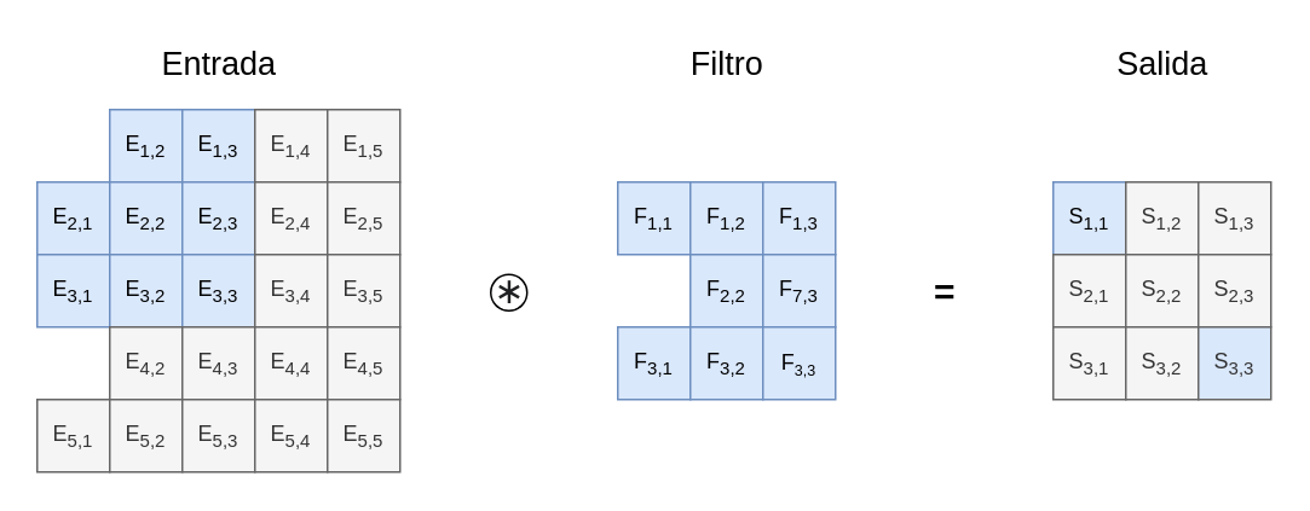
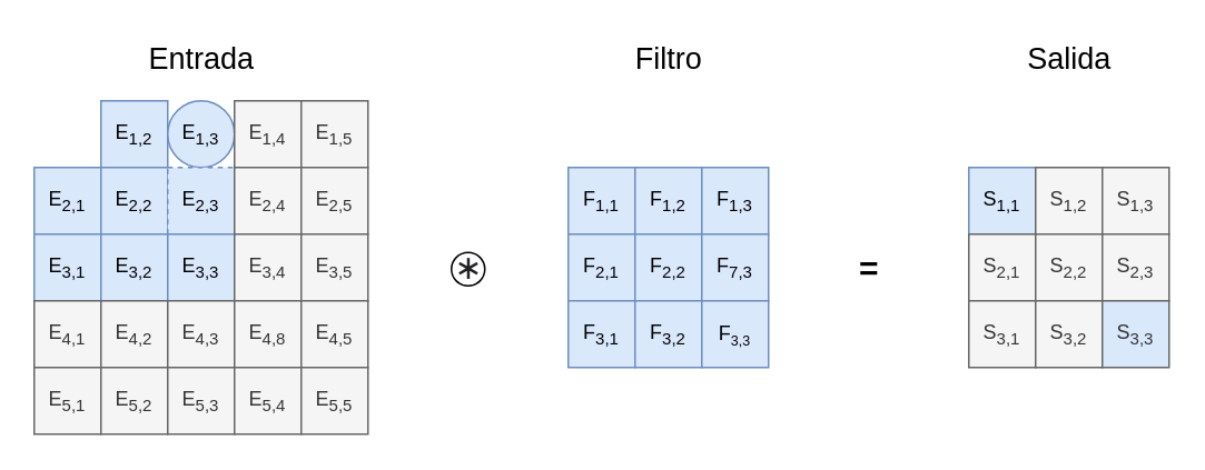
  <mxCell id="0" />
  <mxCell id="1" parent="0" />
  <mxCell id="2" value="E&lt;sub&gt;1,2&lt;/sub&gt;" style="whiteSpace=wrap;html=1;aspect=fixed;fillColor=#dae8fc;strokeColor=#6c8ebf;" vertex="1" parent="1"><mxGeometry x="60" y="60" width="40" height="40" as="geometry" /></mxCell>
- <mxCell id="3" value="E&lt;sub&gt;1,3&lt;/sub&gt;" style="whiteSpace=wrap;html=1;aspect=fixed;fillColor=#dae8fc;strokeColor=#6c8ebf;" vertex="1" parent="1"><mxGeometry x="100" y="60" width="40" height="40" as="geometry" /></mxCell>
+ <mxCell id="3" value="E&lt;sub&gt;1,3&lt;/sub&gt;" style="ellipse;whiteSpace=wrap;html=1;aspect=fixed;fillColor=#dae8fc;strokeColor=#6c8ebf;" vertex="1" parent="1"><mxGeometry x="100" y="60" width="40" height="40" as="geometry" /></mxCell>
  <mxCell id="4" value="E&lt;sub&gt;1,4&lt;/sub&gt;" style="whiteSpace=wrap;html=1;aspect=fixed;fillColor=#f5f5f5;strokeColor=#666666;fontColor=#333333;" vertex="1" parent="1"><mxGeometry x="140" y="60" width="40" height="40" as="geometry" /></mxCell>
  <mxCell id="5" value="E&lt;sub&gt;1,5&lt;/sub&gt;" style="whiteSpace=wrap;html=1;aspect=fixed;fillColor=#f5f5f5;strokeColor=#666666;fontColor=#333333;" vertex="1" parent="1"><mxGeometry x="180" y="60" width="40" height="40" as="geometry" /></mxCell>
  <mxCell id="6" value="E&lt;sub&gt;2,1&lt;/sub&gt;" style="whiteSpace=wrap;html=1;aspect=fixed;fillColor=#dae8fc;strokeColor=#6c8ebf;" vertex="1" parent="1"><mxGeometry x="20" y="100" width="40" height="40" as="geometry" /></mxCell>
  <mxCell id="7" value="E&lt;sub&gt;2,2&lt;/sub&gt;" style="whiteSpace=wrap;html=1;aspect=fixed;fillColor=#dae8fc;strokeColor=#6c8ebf;" vertex="1" parent="1"><mxGeometry x="60" y="100" width="40" height="40" as="geometry" /></mxCell>
- <mxCell id="8" value="E&lt;sub&gt;2,3&lt;/sub&gt;" style="whiteSpace=wrap;html=1;aspect=fixed;fillColor=#dae8fc;strokeColor=#6c8ebf;" vertex="1" parent="1"><mxGeometry x="100" y="100" width="40" height="40" as="geometry" /></mxCell>
+ <mxCell id="8" value="E&lt;sub&gt;2,3&lt;/sub&gt;" style="whiteSpace=wrap;html=1;aspect=fixed;fillColor=#dae8fc;strokeColor=#6c8ebf;dashed=1;" vertex="1" parent="1"><mxGeometry x="100" y="100" width="40" height="40" as="geometry" /></mxCell>
  <mxCell id="9" value="E&lt;sub&gt;2,4&lt;/sub&gt;" style="whiteSpace=wrap;html=1;aspect=fixed;fillColor=#f5f5f5;strokeColor=#666666;fontColor=#333333;" vertex="1" parent="1"><mxGeometry x="140" y="100" width="40" height="40" as="geometry" /></mxCell>
  <mxCell id="10" value="E&lt;sub&gt;2,5&lt;/sub&gt;" style="whiteSpace=wrap;html=1;aspect=fixed;fillColor=#f5f5f5;strokeColor=#666666;fontColor=#333333;" vertex="1" parent="1"><mxGeometry x="180" y="100" width="40" height="40" as="geometry" /></mxCell>
  <mxCell id="11" value="E&lt;sub&gt;3,1&lt;/sub&gt;" style="whiteSpace=wrap;html=1;aspect=fixed;fillColor=#dae8fc;strokeColor=#6c8ebf;" vertex="1" parent="1"><mxGeometry x="20" y="140" width="40" height="40" as="geometry" /></mxCell>
  <mxCell id="12" value="E&lt;sub&gt;3,2&lt;/sub&gt;" style="whiteSpace=wrap;html=1;aspect=fixed;fillColor=#dae8fc;strokeColor=#6c8ebf;" vertex="1" parent="1"><mxGeometry x="60" y="140" width="40" height="40" as="geometry" /></mxCell>
  <mxCell id="13" value="E&lt;sub&gt;3,3&lt;/sub&gt;" style="whiteSpace=wrap;html=1;aspect=fixed;fillColor=#dae8fc;strokeColor=#6c8ebf;" vertex="1" parent="1"><mxGeometry x="100" y="140" width="40" height="40" as="geometry" /></mxCell>
  <mxCell id="14" value="E&lt;sub&gt;3,4&lt;/sub&gt;" style="whiteSpace=wrap;html=1;aspect=fixed;fillColor=#f5f5f5;strokeColor=#666666;fontColor=#333333;" vertex="1" parent="1"><mxGeometry x="140" y="140" width="40" height="40" as="geometry" /></mxCell>
  <mxCell id="15" value="E&lt;sub&gt;3,5&lt;/sub&gt;" style="whiteSpace=wrap;html=1;aspect=fixed;fillColor=#f5f5f5;strokeColor=#666666;fontColor=#333333;" vertex="1" parent="1"><mxGeometry x="180" y="140" width="40" height="40" as="geometry" /></mxCell>
+ <mxCell id="16" value="E&lt;sub&gt;4,1&lt;/sub&gt;" style="whiteSpace=wrap;html=1;aspect=fixed;fillColor=#f5f5f5;strokeColor=#666666;fontColor=#333333;" vertex="1" parent="1"><mxGeometry x="20" y="180" width="40" height="40" as="geometry" /></mxCell>
  <mxCell id="17" value="E&lt;sub&gt;4,2&lt;/sub&gt;" style="whiteSpace=wrap;html=1;aspect=fixed;fillColor=#f5f5f5;strokeColor=#666666;fontColor=#333333;" vertex="1" parent="1"><mxGeometry x="60" y="180" width="40" height="40" as="geometry" /></mxCell>
  <mxCell id="18" value="E&lt;sub&gt;4,3&lt;/sub&gt;" style="whiteSpace=wrap;html=1;aspect=fixed;fillColor=#f5f5f5;strokeColor=#666666;fontColor=#333333;" vertex="1" parent="1"><mxGeometry x="100" y="180" width="40" height="40" as="geometry" /></mxCell>
- <mxCell id="19" value="E&lt;sub&gt;4,4&lt;/sub&gt;" style="whiteSpace=wrap;html=1;aspect=fixed;fillColor=#f5f5f5;strokeColor=#666666;fontColor=#333333;" vertex="1" parent="1"><mxGeometry x="140" y="180" width="40" height="40" as="geometry" /></mxCell>
+ <mxCell id="19" value="E&lt;sub&gt;4,8&lt;/sub&gt;" style="whiteSpace=wrap;html=1;aspect=fixed;fillColor=#f5f5f5;strokeColor=#666666;fontColor=#333333;" vertex="1" parent="1"><mxGeometry x="140" y="180" width="40" height="40" as="geometry" /></mxCell>
  <mxCell id="20" value="E&lt;sub&gt;4,5&lt;/sub&gt;" style="whiteSpace=wrap;html=1;aspect=fixed;fillColor=#f5f5f5;strokeColor=#666666;fontColor=#333333;" vertex="1" parent="1"><mxGeometry x="180" y="180" width="40" height="40" as="geometry" /></mxCell>
  <mxCell id="21" value="E&lt;sub&gt;5,1&lt;/sub&gt;" style="whiteSpace=wrap;html=1;aspect=fixed;fillColor=#f5f5f5;strokeColor=#666666;fontColor=#333333;" vertex="1" parent="1"><mxGeometry x="20" y="220" width="40" height="40" as="geometry" /></mxCell>
  <mxCell id="22" value="E&lt;sub&gt;5,2&lt;/sub&gt;" style="whiteSpace=wrap;html=1;aspect=fixed;fillColor=#f5f5f5;strokeColor=#666666;fontColor=#333333;" vertex="1" parent="1"><mxGeometry x="60" y="220" width="40" height="40" as="geometry" /></mxCell>
  <mxCell id="23" value="E&lt;sub&gt;5,3&lt;/sub&gt;" style="whiteSpace=wrap;html=1;aspect=fixed;fillColor=#f5f5f5;strokeColor=#666666;fontColor=#333333;" vertex="1" parent="1"><mxGeometry x="100" y="220" width="40" height="40" as="geometry" /></mxCell>
  <mxCell id="24" value="E&lt;sub&gt;5,4&lt;/sub&gt;" style="whiteSpace=wrap;html=1;aspect=fixed;fillColor=#f5f5f5;strokeColor=#666666;fontColor=#333333;" vertex="1" parent="1"><mxGeometry x="140" y="220" width="40" height="40" as="geometry" /></mxCell>
  <mxCell id="25" value="E&lt;sub&gt;5,5&lt;/sub&gt;" style="whiteSpace=wrap;html=1;aspect=fixed;fillColor=#f5f5f5;strokeColor=#666666;fontColor=#333333;" vertex="1" parent="1"><mxGeometry x="180" y="220" width="40" height="40" as="geometry" /></mxCell>
  <mxCell id="26" value="F&lt;sub&gt;1,1&lt;/sub&gt;" style="whiteSpace=wrap;html=1;aspect=fixed;fillColor=#dae8fc;strokeColor=#6c8ebf;" vertex="1" parent="1"><mxGeometry x="340" y="100" width="40" height="40" as="geometry" /></mxCell>
  <mxCell id="27" value="F&lt;sub&gt;1,2&lt;/sub&gt;" style="whiteSpace=wrap;html=1;aspect=fixed;fillColor=#dae8fc;strokeColor=#6c8ebf;" vertex="1" parent="1"><mxGeometry x="380" y="100" width="40" height="40" as="geometry" /></mxCell>
  <mxCell id="28" value="F&lt;sub&gt;1,3&lt;/sub&gt;" style="whiteSpace=wrap;html=1;aspect=fixed;fillColor=#dae8fc;strokeColor=#6c8ebf;" vertex="1" parent="1"><mxGeometry x="420" y="100" width="40" height="40" as="geometry" /></mxCell>
+ <mxCell id="29" value="F&lt;sub&gt;2,1&lt;/sub&gt;" style="whiteSpace=wrap;html=1;aspect=fixed;fillColor=#dae8fc;strokeColor=#6c8ebf;" vertex="1" parent="1"><mxGeometry x="340" y="140" width="40" height="40" as="geometry" /></mxCell>
  <mxCell id="30" value="F&lt;sub&gt;2,2&lt;/sub&gt;" style="whiteSpace=wrap;html=1;aspect=fixed;fillColor=#dae8fc;strokeColor=#6c8ebf;" vertex="1" parent="1"><mxGeometry x="380" y="140" width="40" height="40" as="geometry" /></mxCell>
  <mxCell id="31" value="F&lt;sub&gt;7,3&lt;/sub&gt;" style="whiteSpace=wrap;html=1;aspect=fixed;fillColor=#dae8fc;strokeColor=#6c8ebf;" vertex="1" parent="1"><mxGeometry x="420" y="140" width="40" height="40" as="geometry" /></mxCell>
  <mxCell id="32" value="F&lt;sub&gt;3,1&lt;/sub&gt;" style="whiteSpace=wrap;html=1;aspect=fixed;fillColor=#dae8fc;strokeColor=#6c8ebf;" vertex="1" parent="1"><mxGeometry x="340" y="180" width="40" height="40" as="geometry" /></mxCell>
  <mxCell id="33" value="F&lt;sub&gt;3,2&lt;/sub&gt;" style="whiteSpace=wrap;html=1;aspect=fixed;fillColor=#dae8fc;strokeColor=#6c8ebf;" vertex="1" parent="1"><mxGeometry x="380" y="180" width="40" height="40" as="geometry" /></mxCell>
  <mxCell id="34" value="F&lt;span style=&quot;font-size: 10px&quot;&gt;&lt;sub&gt;3,3&lt;/sub&gt;&lt;/span&gt;" style="whiteSpace=wrap;html=1;aspect=fixed;fillColor=#dae8fc;strokeColor=#6c8ebf;" vertex="1" parent="1"><mxGeometry x="420" y="180" width="40" height="40" as="geometry" /></mxCell>
  <mxCell id="35" value="S&lt;sub&gt;1,1&lt;/sub&gt;" style="whiteSpace=wrap;html=1;aspect=fixed;fillColor=#dae8fc;strokeColor=#6c8ebf;" vertex="1" parent="1"><mxGeometry x="580" y="100" width="40" height="40" as="geometry" /></mxCell>
  <mxCell id="36" value="S&lt;sub&gt;1,2&lt;/sub&gt;" style="whiteSpace=wrap;html=1;aspect=fixed;fillColor=#f5f5f5;strokeColor=#666666;fontColor=#333333;" vertex="1" parent="1"><mxGeometry x="620" y="100" width="40" height="40" as="geometry" /></mxCell>
  <mxCell id="37" value="S&lt;sub&gt;1,3&lt;/sub&gt;" style="whiteSpace=wrap;html=1;aspect=fixed;fillColor=#f5f5f5;strokeColor=#666666;fontColor=#333333;" vertex="1" parent="1"><mxGeometry x="660" y="100" width="40" height="40" as="geometry" /></mxCell>
  <mxCell id="38" value="S&lt;sub&gt;2,1&lt;/sub&gt;" style="whiteSpace=wrap;html=1;aspect=fixed;fillColor=#f5f5f5;strokeColor=#666666;fontColor=#333333;" vertex="1" parent="1"><mxGeometry x="580" y="140" width="40" height="40" as="geometry" /></mxCell>
  <mxCell id="39" value="S&lt;sub&gt;2,2&lt;/sub&gt;" style="whiteSpace=wrap;html=1;aspect=fixed;fillColor=#f5f5f5;strokeColor=#666666;fontColor=#333333;" vertex="1" parent="1"><mxGeometry x="620" y="140" width="40" height="40" as="geometry" /></mxCell>
  <mxCell id="40" value="S&lt;sub&gt;2,3&lt;/sub&gt;" style="whiteSpace=wrap;html=1;aspect=fixed;fillColor=#f5f5f5;strokeColor=#666666;fontColor=#333333;" vertex="1" parent="1"><mxGeometry x="660" y="140" width="40" height="40" as="geometry" /></mxCell>
  <mxCell id="41" value="S&lt;sub&gt;3,1&lt;/sub&gt;" style="whiteSpace=wrap;html=1;aspect=fixed;fillColor=#f5f5f5;strokeColor=#666666;fontColor=#333333;" vertex="1" parent="1"><mxGeometry x="580" y="180" width="40" height="40" as="geometry" /></mxCell>
  <mxCell id="42" value="S&lt;sub&gt;3,2&lt;/sub&gt;" style="whiteSpace=wrap;html=1;aspect=fixed;fillColor=#f5f5f5;strokeColor=#666666;fontColor=#333333;" vertex="1" parent="1"><mxGeometry x="620" y="180" width="40" height="40" as="geometry" /></mxCell>
  <mxCell id="43" value="S&lt;sub&gt;3,3&lt;/sub&gt;" style="whiteSpace=wrap;html=1;aspect=fixed;fillColor=#dae8fc;strokeColor=#666666;fontColor=#333333;" vertex="1" parent="1"><mxGeometry x="660" y="180" width="40" height="40" as="geometry" /></mxCell>
  <mxCell id="44" value="Salida" style="text;html=1;align=center;verticalAlign=middle;resizable=0;points=[];autosize=1;fontSize=18;" vertex="1" parent="1"><mxGeometry x="605" y="20" width="70" height="30" as="geometry" /></mxCell>
  <mxCell id="45" value="Filtro" style="text;html=1;align=center;verticalAlign=middle;resizable=0;points=[];autosize=1;fontSize=18;" vertex="1" parent="1"><mxGeometry x="370" y="20" width="60" height="30" as="geometry" /></mxCell>
  <mxCell id="46" value="Entrada" style="text;html=1;align=center;verticalAlign=middle;resizable=0;points=[];autosize=1;fontSize=18;" vertex="1" parent="1"><mxGeometry x="80" y="20" width="80" height="30" as="geometry" /></mxCell>
  <mxCell id="47" value="" style="ellipse;whiteSpace=wrap;html=1;aspect=fixed;" vertex="1" parent="1"><mxGeometry x="270" y="151" width="20" height="20" as="geometry" /></mxCell>
  <mxCell id="48" value="&lt;span style=&quot;color: rgb(32 , 33 , 34) ; font-family: &amp;#34;helvetica&amp;#34; ; font-size: 20px&quot;&gt;∗&lt;/span&gt;" style="text;html=1;align=center;verticalAlign=middle;resizable=0;points=[];autosize=1;fontSize=12;" vertex="1" parent="1"><mxGeometry x="264.5" y="149" width="30" height="20" as="geometry" /></mxCell>
  <mxCell id="49" value="=" style="text;html=1;align=center;verticalAlign=middle;resizable=0;points=[];autosize=1;fontSize=20;fontStyle=1" vertex="1" parent="1"><mxGeometry x="505" y="145" width="30" height="30" as="geometry" /></mxCell>
